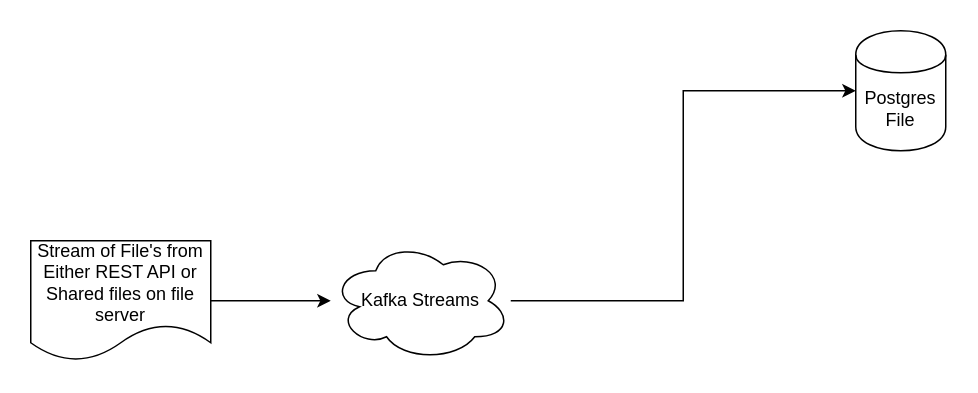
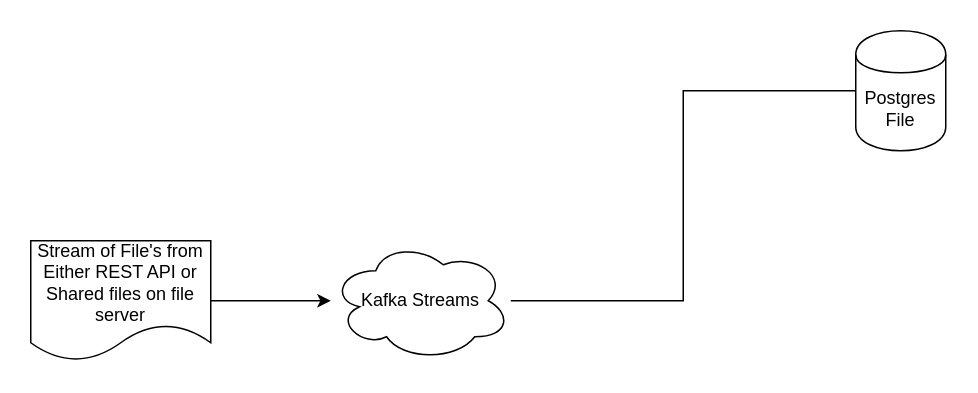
  <mxCell id="0" />
  <mxCell id="1" parent="0" />
  <mxCell id="2" value="" style="edgeStyle=orthogonalEdgeStyle;rounded=0;orthogonalLoop=1;jettySize=auto;html=1;" edge="1" parent="1" source="3"><mxGeometry relative="1" as="geometry"><mxPoint x="220" y="200" as="targetPoint" /></mxGeometry></mxCell>
  <mxCell id="3" value="&lt;span style=&quot;white-space: normal&quot;&gt;Stream of File's from Either REST API or Shared files on file server&lt;/span&gt;" style="shape=document;whiteSpace=wrap;html=1;boundedLbl=1;" vertex="1" parent="1"><mxGeometry x="20" y="160" width="120" height="80" as="geometry" /></mxCell>
- <mxCell id="4" style="edgeStyle=orthogonalEdgeStyle;rounded=0;orthogonalLoop=1;jettySize=auto;html=1;entryX=0;entryY=0.5;entryDx=0;entryDy=0;" edge="1" parent="1" source="5" target="6"><mxGeometry relative="1" as="geometry" /></mxCell>
+ <mxCell id="4" style="edgeStyle=orthogonalEdgeStyle;rounded=0;orthogonalLoop=1;jettySize=auto;html=1;entryX=0;entryY=0.5;entryDx=0;entryDy=0;endArrow=none;" edge="1" parent="1" source="5" target="6"><mxGeometry relative="1" as="geometry" /></mxCell>
  <mxCell id="5" value="Kafka Streams" style="ellipse;shape=cloud;whiteSpace=wrap;html=1;" vertex="1" parent="1"><mxGeometry x="220" y="160" width="120" height="80" as="geometry" /></mxCell>
  <mxCell id="6" value="Postgres File&lt;br&gt;" style="shape=cylinder;whiteSpace=wrap;html=1;boundedLbl=1;backgroundOutline=1;" vertex="1" parent="1"><mxGeometry x="570" y="20" width="60" height="80" as="geometry" /></mxCell>
